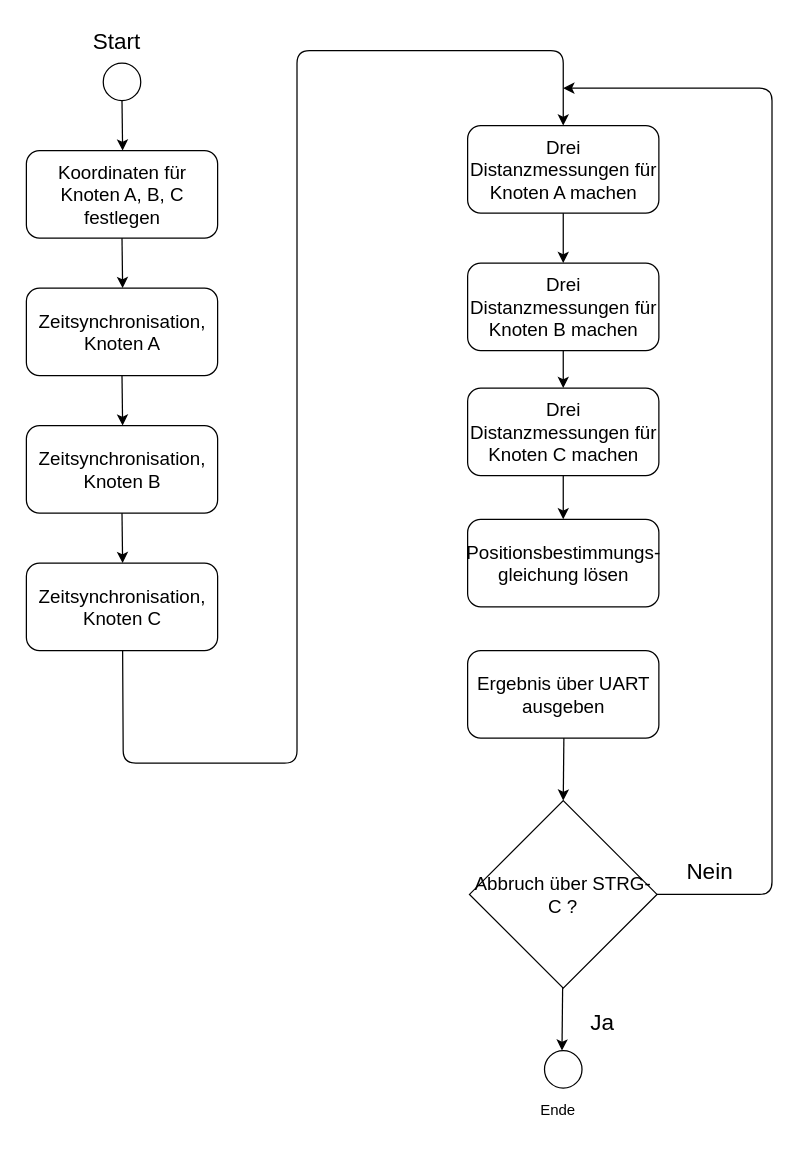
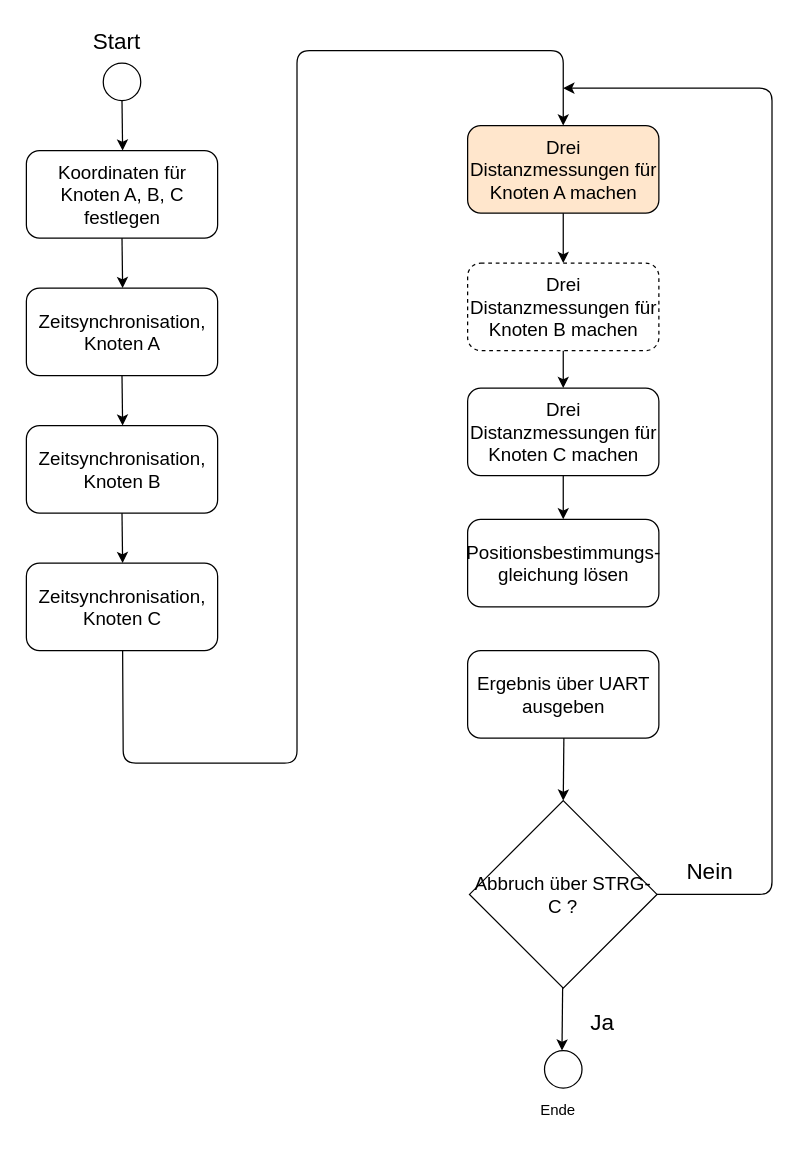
  <mxCell id="0" />
  <mxCell id="1" parent="0" />
  <mxCell id="2" value="" style="ellipse;whiteSpace=wrap;html=1;aspect=fixed;" vertex="1" parent="1"><mxGeometry x="82" y="50" width="30" height="30" as="geometry" /></mxCell>
  <mxCell id="3" value="&lt;font style=&quot;font-size: 15px&quot;&gt;Zeitsynchronisation, Knoten A &lt;br&gt;&lt;/font&gt;" style="rounded=1;whiteSpace=wrap;html=1;" vertex="1" parent="1"><mxGeometry x="20.5" y="230" width="153" height="70" as="geometry" /></mxCell>
  <mxCell id="4" value="&lt;font style=&quot;font-size: 18px&quot;&gt;Start&lt;/font&gt;" style="text;html=1;resizable=0;points=[];autosize=1;align=left;verticalAlign=top;spacingTop=-4;" vertex="1" parent="1"><mxGeometry x="72" y="20" width="50" height="20" as="geometry" /></mxCell>
  <mxCell id="5" value="&lt;font style=&quot;font-size: 15px&quot;&gt;Zeitsynchronisation, Knoten B&lt;br&gt;&lt;/font&gt;" style="rounded=1;whiteSpace=wrap;html=1;" vertex="1" parent="1"><mxGeometry x="20.5" y="340" width="153" height="70" as="geometry" /></mxCell>
  <mxCell id="6" value="&lt;font style=&quot;font-size: 15px&quot;&gt;Zeitsynchronisation, Knoten C&lt;br&gt;&lt;/font&gt;" style="rounded=1;whiteSpace=wrap;html=1;" vertex="1" parent="1"><mxGeometry x="20.5" y="450" width="153" height="70" as="geometry" /></mxCell>
- <mxCell id="7" value="&lt;font style=&quot;font-size: 15px&quot;&gt;Drei Distanzmessungen für Knoten A machen&lt;/font&gt;" style="rounded=1;whiteSpace=wrap;html=1;" vertex="1" parent="1"><mxGeometry x="373.5" y="100" width="153" height="70" as="geometry" /></mxCell>
- <mxCell id="8" value="&lt;font style=&quot;font-size: 15px&quot;&gt;Drei Distanzmessungen für Knoten B machen&lt;/font&gt;" style="rounded=1;whiteSpace=wrap;html=1;" vertex="1" parent="1"><mxGeometry x="373.5" y="210" width="153" height="70" as="geometry" /></mxCell>
+ <mxCell id="7" value="&lt;font style=&quot;font-size: 15px&quot;&gt;Drei Distanzmessungen für Knoten A machen&lt;/font&gt;" style="rounded=1;whiteSpace=wrap;html=1;fillColor=#ffe6cc;" vertex="1" parent="1"><mxGeometry x="373.5" y="100" width="153" height="70" as="geometry" /></mxCell>
+ <mxCell id="8" value="&lt;font style=&quot;font-size: 15px&quot;&gt;Drei Distanzmessungen für Knoten B machen&lt;/font&gt;" style="rounded=1;whiteSpace=wrap;html=1;dashed=1;" vertex="1" parent="1"><mxGeometry x="373.5" y="210" width="153" height="70" as="geometry" /></mxCell>
  <mxCell id="9" value="&lt;font style=&quot;font-size: 15px&quot;&gt;Drei Distanzmessungen für Knoten C machen&lt;/font&gt;" style="rounded=1;whiteSpace=wrap;html=1;" vertex="1" parent="1"><mxGeometry x="373.5" y="310" width="153" height="70" as="geometry" /></mxCell>
  <mxCell id="10" value="&lt;font style=&quot;font-size: 15px&quot;&gt;Positionsbestimmungs-gleichung lösen&lt;/font&gt;" style="rounded=1;whiteSpace=wrap;html=1;" vertex="1" parent="1"><mxGeometry x="373.5" y="415" width="153" height="70" as="geometry" /></mxCell>
  <mxCell id="11" value="&lt;font style=&quot;font-size: 15px&quot;&gt;Ergebnis über UART ausgeben&lt;/font&gt;" style="rounded=1;whiteSpace=wrap;html=1;" vertex="1" parent="1"><mxGeometry x="373.5" y="520" width="153" height="70" as="geometry" /></mxCell>
  <mxCell id="12" value="&lt;font style=&quot;font-size: 15px&quot;&gt;Koordinaten für Knoten A, B, C festlegen&lt;/font&gt;&lt;font style=&quot;font-size: 15px&quot;&gt;&lt;br&gt;&lt;/font&gt;" style="rounded=1;whiteSpace=wrap;html=1;" vertex="1" parent="1"><mxGeometry x="20.5" y="120" width="153" height="70" as="geometry" /></mxCell>
  <mxCell id="13" value="&lt;font style=&quot;font-size: 15px&quot;&gt;Abbruch über STRG-C ?&lt;/font&gt;" style="rhombus;whiteSpace=wrap;html=1;" vertex="1" parent="1"><mxGeometry x="375" y="640" width="150" height="150" as="geometry" /></mxCell>
  <mxCell id="14" value="" style="endArrow=classic;html=1;exitX=0.5;exitY=1;exitDx=0;exitDy=0;" edge="1" parent="1" source="5"><mxGeometry width="50" height="50" relative="1" as="geometry"><mxPoint x="97" y="530" as="sourcePoint" /><mxPoint x="97.5" y="450" as="targetPoint" /><Array as="points" /></mxGeometry></mxCell>
  <mxCell id="15" value="" style="endArrow=classic;html=1;exitX=0.5;exitY=1;exitDx=0;exitDy=0;" edge="1" parent="1"><mxGeometry width="50" height="50" relative="1" as="geometry"><mxPoint x="97" y="80" as="sourcePoint" /><mxPoint x="97.5" y="120" as="targetPoint" /><Array as="points" /></mxGeometry></mxCell>
  <mxCell id="16" value="" style="endArrow=classic;html=1;exitX=0.5;exitY=1;exitDx=0;exitDy=0;" edge="1" parent="1" source="12"><mxGeometry width="50" height="50" relative="1" as="geometry"><mxPoint x="127" y="190" as="sourcePoint" /><mxPoint x="97.5" y="230" as="targetPoint" /><Array as="points" /></mxGeometry></mxCell>
  <mxCell id="17" value="" style="endArrow=classic;html=1;exitX=0.5;exitY=1;exitDx=0;exitDy=0;" edge="1" parent="1" source="3"><mxGeometry width="50" height="50" relative="1" as="geometry"><mxPoint x="113.5" y="310" as="sourcePoint" /><mxPoint x="97.5" y="340" as="targetPoint" /><Array as="points" /></mxGeometry></mxCell>
  <mxCell id="18" value="" style="endArrow=classic;html=1;exitX=0.5;exitY=1;exitDx=0;exitDy=0;entryX=0.5;entryY=0;entryDx=0;entryDy=0;" edge="1" parent="1" source="7" target="8"><mxGeometry width="50" height="50" relative="1" as="geometry"><mxPoint x="437" y="170" as="sourcePoint" /><mxPoint x="587" y="190" as="targetPoint" /><Array as="points" /></mxGeometry></mxCell>
  <mxCell id="19" value="" style="endArrow=classic;html=1;exitX=0.5;exitY=1;exitDx=0;exitDy=0;exitPerimeter=0;entryX=0.5;entryY=0;entryDx=0;entryDy=0;" edge="1" parent="1" source="8" target="9"><mxGeometry width="50" height="50" relative="1" as="geometry"><mxPoint x="450" y="270" as="sourcePoint" /><mxPoint x="420.5" y="310" as="targetPoint" /><Array as="points" /></mxGeometry></mxCell>
  <mxCell id="20" value="" style="endArrow=classic;html=1;exitX=0.5;exitY=1;exitDx=0;exitDy=0;entryX=0.5;entryY=0;entryDx=0;entryDy=0;" edge="1" parent="1" source="9" target="10"><mxGeometry width="50" height="50" relative="1" as="geometry"><mxPoint x="456.5" y="385" as="sourcePoint" /><mxPoint x="417" y="445" as="targetPoint" /><Array as="points" /></mxGeometry></mxCell>
  <mxCell id="21" value="" style="endArrow=classic;html=1;" edge="1" parent="1"><mxGeometry width="50" height="50" relative="1" as="geometry"><mxPoint x="450.5" y="590" as="sourcePoint" /><mxPoint x="450" y="640" as="targetPoint" /><Array as="points" /></mxGeometry></mxCell>
  <mxCell id="22" value="" style="ellipse;whiteSpace=wrap;html=1;aspect=fixed;" vertex="1" parent="1"><mxGeometry x="435" y="840" width="30" height="30" as="geometry" /></mxCell>
  <mxCell id="23" value="Ende" style="text;html=1;resizable=0;points=[];autosize=1;align=left;verticalAlign=top;spacingTop=-4;" vertex="1" parent="1"><mxGeometry x="430" y="878" width="40" height="20" as="geometry" /></mxCell>
  <mxCell id="24" value="" style="endArrow=classic;html=1;" edge="1" parent="1"><mxGeometry width="50" height="50" relative="1" as="geometry"><mxPoint x="449.5" y="790" as="sourcePoint" /><mxPoint x="449" y="840" as="targetPoint" /><Array as="points" /></mxGeometry></mxCell>
  <mxCell id="25" value="" style="endArrow=classic;html=1;exitX=1;exitY=0.5;exitDx=0;exitDy=0;" edge="1" parent="1" source="13"><mxGeometry width="50" height="50" relative="1" as="geometry"><mxPoint x="307.5" y="720" as="sourcePoint" /><mxPoint x="450" y="70" as="targetPoint" /><Array as="points"><mxPoint x="617" y="715" /><mxPoint x="617" y="70" /></Array></mxGeometry></mxCell>
  <mxCell id="26" value="" style="endArrow=classic;html=1;entryX=0.5;entryY=0;entryDx=0;entryDy=0;" edge="1" parent="1" target="7"><mxGeometry width="50" height="50" relative="1" as="geometry"><mxPoint x="97.5" y="520" as="sourcePoint" /><mxPoint x="97" y="590" as="targetPoint" /><Array as="points"><mxPoint x="98" y="610" /><mxPoint x="237" y="610" /><mxPoint x="237" y="40" /><mxPoint x="450" y="40" /></Array></mxGeometry></mxCell>
  <mxCell id="27" value="&lt;font style=&quot;font-size: 18px&quot;&gt;Nein&lt;/font&gt;" style="text;html=1;resizable=0;points=[];autosize=1;align=left;verticalAlign=top;spacingTop=-4;" vertex="1" parent="1"><mxGeometry x="547" y="684" width="50" height="20" as="geometry" /></mxCell>
  <mxCell id="28" value="&lt;font style=&quot;font-size: 18px&quot;&gt;Ja&lt;/font&gt;" style="text;html=1;resizable=0;points=[];autosize=1;align=left;verticalAlign=top;spacingTop=-4;" vertex="1" parent="1"><mxGeometry x="470" y="805" width="30" height="20" as="geometry" /></mxCell>
